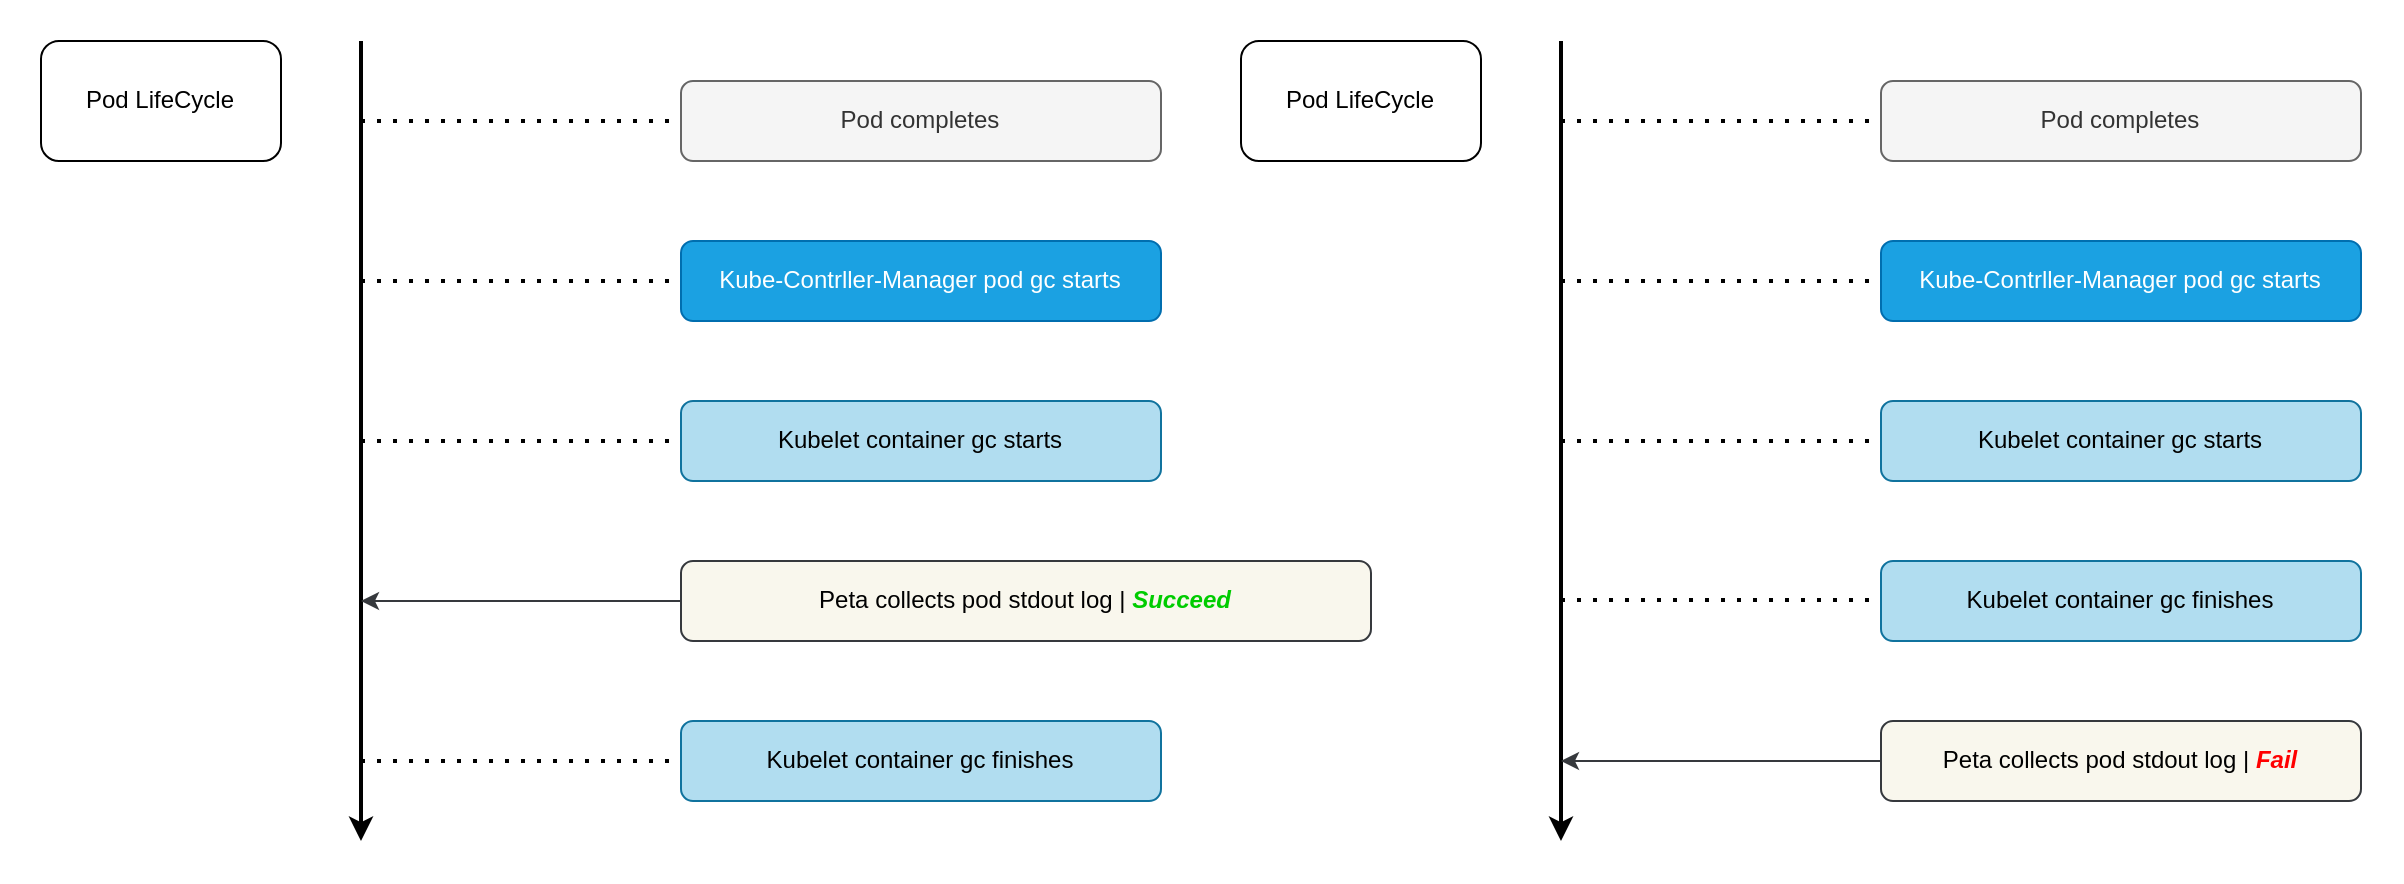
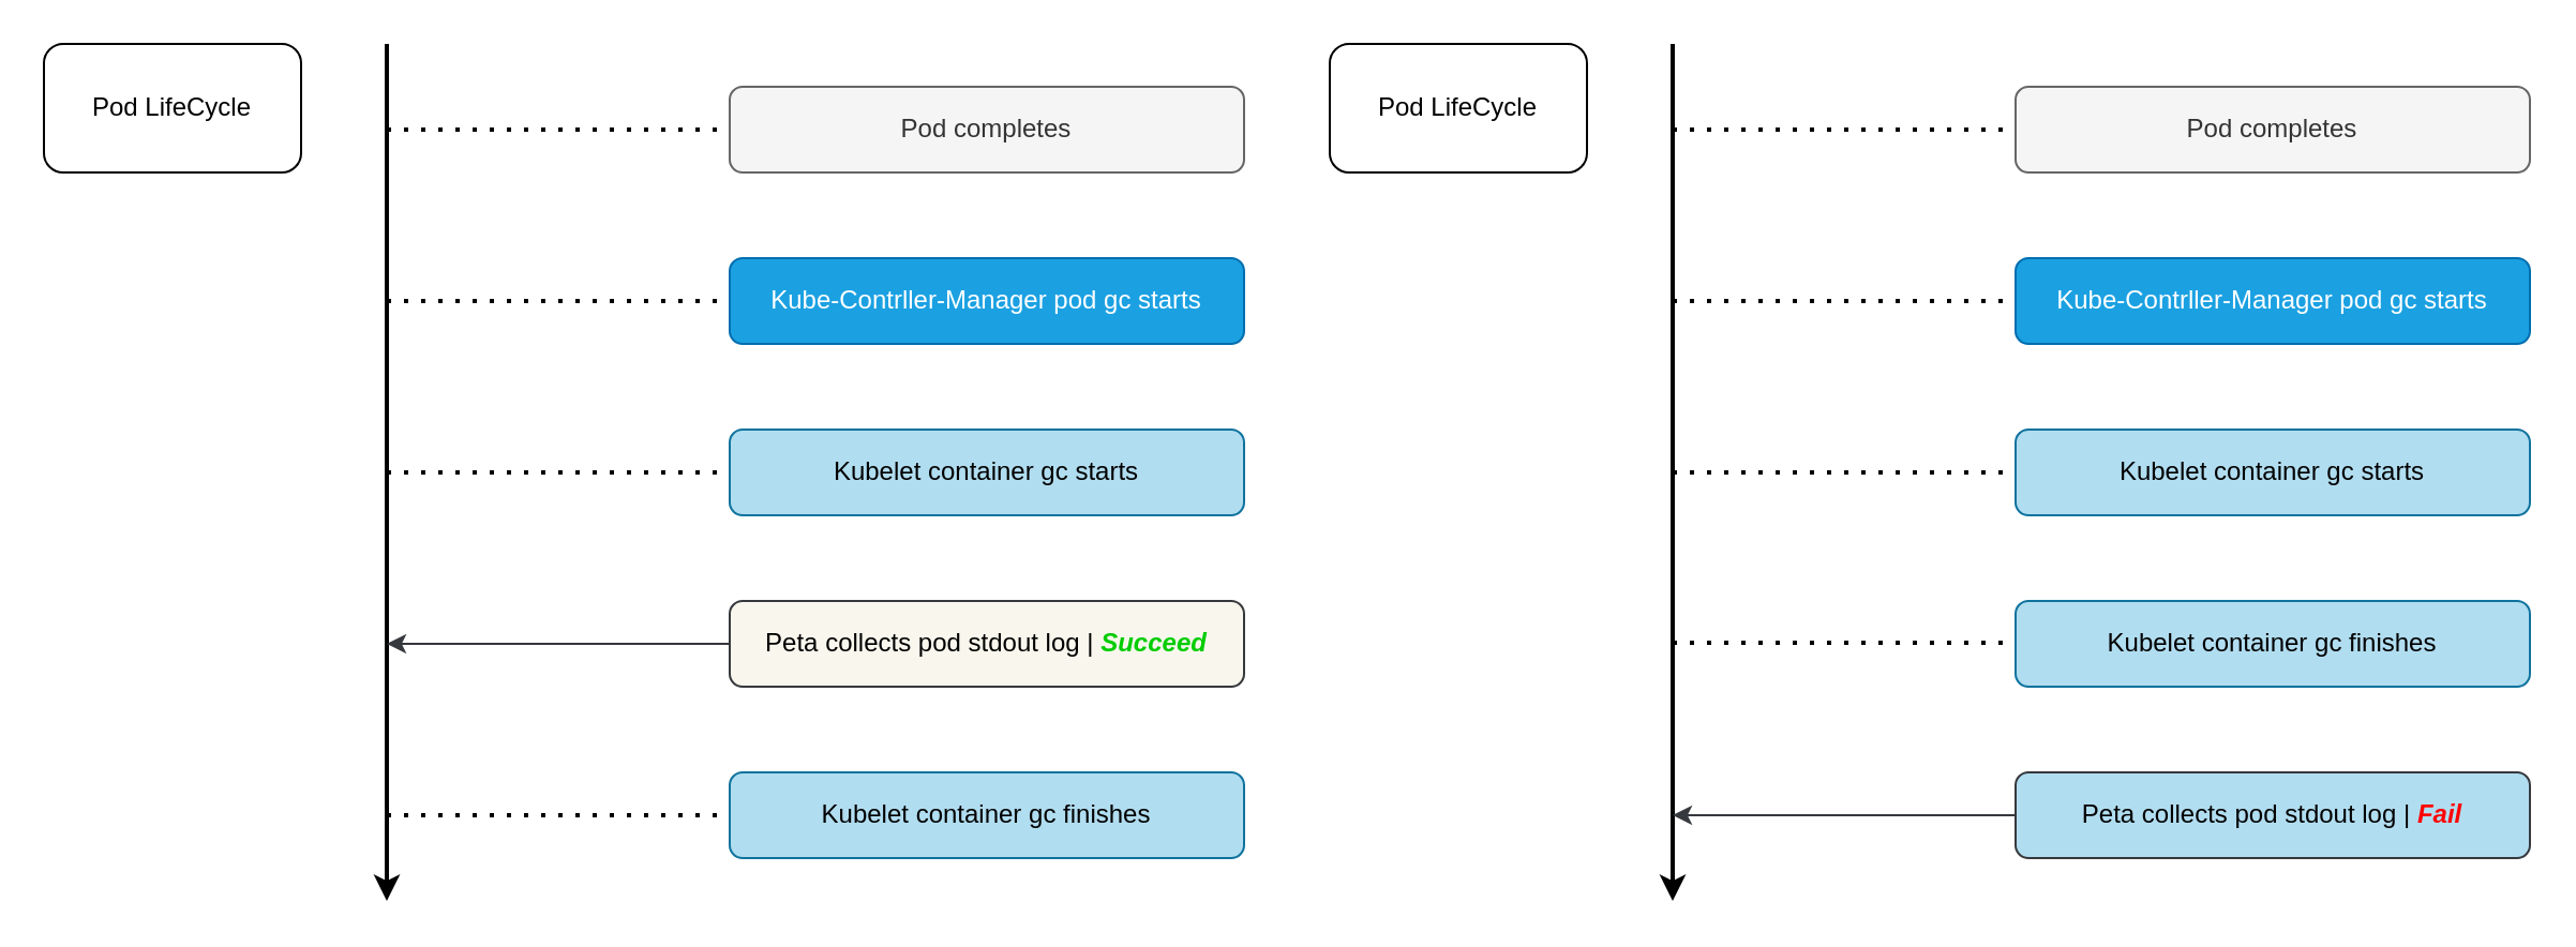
  <mxCell id="0" />
  <mxCell id="1" parent="0" />
  <mxCell id="2" value="" style="endArrow=classic;html=1;rounded=0;strokeWidth=2;" edge="1" parent="1"><mxGeometry width="50" height="50" relative="1" as="geometry"><mxPoint x="180" y="20" as="sourcePoint" /><mxPoint x="180" y="420" as="targetPoint" /></mxGeometry></mxCell>
  <mxCell id="3" value="Pod LifeCycle" style="rounded=1;whiteSpace=wrap;html=1;" vertex="1" parent="1"><mxGeometry x="20" y="20" width="120" height="60" as="geometry" /></mxCell>
  <mxCell id="4" value="" style="endArrow=none;dashed=1;html=1;dashPattern=1 3;strokeWidth=2;rounded=0;entryX=0;entryY=0.5;entryDx=0;entryDy=0;" edge="1" parent="1" target="5"><mxGeometry width="50" height="50" relative="1" as="geometry"><mxPoint x="180" y="60" as="sourcePoint" /><mxPoint x="340" y="60" as="targetPoint" /></mxGeometry></mxCell>
  <mxCell id="5" value="Pod completes" style="rounded=1;whiteSpace=wrap;html=1;fillColor=#f5f5f5;fontColor=#333333;strokeColor=#666666;" vertex="1" parent="1"><mxGeometry x="340" y="40" width="240" height="40" as="geometry" /></mxCell>
  <mxCell id="6" value="" style="endArrow=none;dashed=1;html=1;dashPattern=1 3;strokeWidth=2;rounded=0;" edge="1" parent="1"><mxGeometry width="50" height="50" relative="1" as="geometry"><mxPoint x="180" y="140" as="sourcePoint" /><mxPoint x="340" y="140" as="targetPoint" /></mxGeometry></mxCell>
  <mxCell id="7" value="Kube-Contrller-Manager pod gc starts" style="rounded=1;whiteSpace=wrap;html=1;fillColor=#1ba1e2;fontColor=#ffffff;strokeColor=#006EAF;" vertex="1" parent="1"><mxGeometry x="340" y="120" width="240" height="40" as="geometry" /></mxCell>
  <mxCell id="8" value="" style="endArrow=none;dashed=1;html=1;dashPattern=1 3;strokeWidth=2;rounded=0;" edge="1" parent="1"><mxGeometry width="50" height="50" relative="1" as="geometry"><mxPoint x="180" y="220" as="sourcePoint" /><mxPoint x="340" y="220" as="targetPoint" /></mxGeometry></mxCell>
  <mxCell id="9" value="Kubelet container gc starts" style="rounded=1;whiteSpace=wrap;html=1;fillColor=#b1ddf0;strokeColor=#10739e;" vertex="1" parent="1"><mxGeometry x="340" y="200" width="240" height="40" as="geometry" /></mxCell>
  <mxCell id="10" value="" style="endArrow=none;dashed=1;html=1;dashPattern=1 3;strokeWidth=2;rounded=0;" edge="1" parent="1"><mxGeometry width="50" height="50" relative="1" as="geometry"><mxPoint x="180" y="380" as="sourcePoint" /><mxPoint x="340" y="380" as="targetPoint" /></mxGeometry></mxCell>
  <mxCell id="11" value="Kubelet container gc finishes" style="rounded=1;whiteSpace=wrap;html=1;fillColor=#b1ddf0;strokeColor=#10739e;" vertex="1" parent="1"><mxGeometry x="340" y="360" width="240" height="40" as="geometry" /></mxCell>
- <mxCell id="12" value="Peta collects pod stdout log | &lt;font style=&quot;color: rgb(0, 204, 0);&quot;&gt;&lt;b&gt;&lt;i&gt;Succeed&lt;/i&gt;&lt;/b&gt;&lt;/font&gt;" style="rounded=1;whiteSpace=wrap;html=1;fillColor=#f9f7ed;strokeColor=#36393d;" vertex="1" parent="1"><mxGeometry x="340" y="280" width="345" height="40" as="geometry" /></mxCell>
+ <mxCell id="12" value="Peta collects pod stdout log | &lt;font style=&quot;color: rgb(0, 204, 0);&quot;&gt;&lt;b&gt;&lt;i&gt;Succeed&lt;/i&gt;&lt;/b&gt;&lt;/font&gt;" style="rounded=1;whiteSpace=wrap;html=1;fillColor=#f9f7ed;strokeColor=#36393d;" vertex="1" parent="1"><mxGeometry x="340" y="280" width="240" height="40" as="geometry" /></mxCell>
  <mxCell id="13" value="" style="endArrow=classic;html=1;rounded=0;exitX=0;exitY=0.5;exitDx=0;exitDy=0;fillColor=#eeeeee;strokeColor=#36393d;" edge="1" parent="1" source="12"><mxGeometry width="50" height="50" relative="1" as="geometry"><mxPoint x="400" y="240" as="sourcePoint" /><mxPoint x="180" y="300" as="targetPoint" /></mxGeometry></mxCell>
  <mxCell id="14" value="" style="endArrow=classic;html=1;rounded=0;strokeWidth=2;" edge="1" parent="1"><mxGeometry width="50" height="50" relative="1" as="geometry"><mxPoint x="780" y="20" as="sourcePoint" /><mxPoint x="780" y="420" as="targetPoint" /></mxGeometry></mxCell>
  <mxCell id="15" value="Pod LifeCycle" style="rounded=1;whiteSpace=wrap;html=1;" vertex="1" parent="1"><mxGeometry x="620" y="20" width="120" height="60" as="geometry" /></mxCell>
  <mxCell id="16" value="" style="endArrow=none;dashed=1;html=1;dashPattern=1 3;strokeWidth=2;rounded=0;entryX=0;entryY=0.5;entryDx=0;entryDy=0;" edge="1" parent="1" target="17"><mxGeometry width="50" height="50" relative="1" as="geometry"><mxPoint x="780" y="60" as="sourcePoint" /><mxPoint x="940" y="60" as="targetPoint" /></mxGeometry></mxCell>
  <mxCell id="17" value="Pod completes" style="rounded=1;whiteSpace=wrap;html=1;fillColor=#f5f5f5;fontColor=#333333;strokeColor=#666666;" vertex="1" parent="1"><mxGeometry x="940" y="40" width="240" height="40" as="geometry" /></mxCell>
  <mxCell id="18" value="" style="endArrow=none;dashed=1;html=1;dashPattern=1 3;strokeWidth=2;rounded=0;" edge="1" parent="1"><mxGeometry width="50" height="50" relative="1" as="geometry"><mxPoint x="780" y="140" as="sourcePoint" /><mxPoint x="940" y="140" as="targetPoint" /></mxGeometry></mxCell>
  <mxCell id="19" value="Kube-Contrller-Manager pod gc starts" style="rounded=1;whiteSpace=wrap;html=1;fillColor=#1ba1e2;fontColor=#ffffff;strokeColor=#006EAF;" vertex="1" parent="1"><mxGeometry x="940" y="120" width="240" height="40" as="geometry" /></mxCell>
  <mxCell id="20" value="" style="endArrow=none;dashed=1;html=1;dashPattern=1 3;strokeWidth=2;rounded=0;" edge="1" parent="1"><mxGeometry width="50" height="50" relative="1" as="geometry"><mxPoint x="780" y="220" as="sourcePoint" /><mxPoint x="940" y="220" as="targetPoint" /></mxGeometry></mxCell>
  <mxCell id="21" value="Kubelet container gc starts" style="rounded=1;whiteSpace=wrap;html=1;fillColor=#b1ddf0;strokeColor=#10739e;" vertex="1" parent="1"><mxGeometry x="940" y="200" width="240" height="40" as="geometry" /></mxCell>
  <mxCell id="22" value="" style="endArrow=none;dashed=1;html=1;dashPattern=1 3;strokeWidth=2;rounded=0;" edge="1" parent="1"><mxGeometry width="50" height="50" relative="1" as="geometry"><mxPoint x="780" y="299.5" as="sourcePoint" /><mxPoint x="940" y="299.5" as="targetPoint" /></mxGeometry></mxCell>
  <mxCell id="23" value="Kubelet container gc finishes" style="rounded=1;whiteSpace=wrap;html=1;fillColor=#b1ddf0;strokeColor=#10739e;" vertex="1" parent="1"><mxGeometry x="940" y="280" width="240" height="40" as="geometry" /></mxCell>
- <mxCell id="24" value="Peta collects pod stdout log | &lt;font style=&quot;color: rgb(255, 0, 0);&quot;&gt;&lt;b style=&quot;&quot;&gt;&lt;i style=&quot;&quot;&gt;Fail&lt;/i&gt;&lt;/b&gt;&lt;/font&gt;" style="rounded=1;whiteSpace=wrap;html=1;fillColor=#f9f7ed;strokeColor=#36393d;" vertex="1" parent="1"><mxGeometry x="940" y="360" width="240" height="40" as="geometry" /></mxCell>
+ <mxCell id="24" value="Peta collects pod stdout log | &lt;font style=&quot;color: rgb(255, 0, 0);&quot;&gt;&lt;b style=&quot;&quot;&gt;&lt;i style=&quot;&quot;&gt;Fail&lt;/i&gt;&lt;/b&gt;&lt;/font&gt;" style="rounded=1;whiteSpace=wrap;html=1;fillColor=#b1ddf0;strokeColor=#36393d;" vertex="1" parent="1"><mxGeometry x="940" y="360" width="240" height="40" as="geometry" /></mxCell>
  <mxCell id="25" value="" style="endArrow=classic;html=1;rounded=0;exitX=0;exitY=0.5;exitDx=0;exitDy=0;fillColor=#eeeeee;strokeColor=#36393d;" edge="1" parent="1" source="24"><mxGeometry width="50" height="50" relative="1" as="geometry"><mxPoint x="1000" y="240" as="sourcePoint" /><mxPoint x="780" y="380" as="targetPoint" /></mxGeometry></mxCell>
